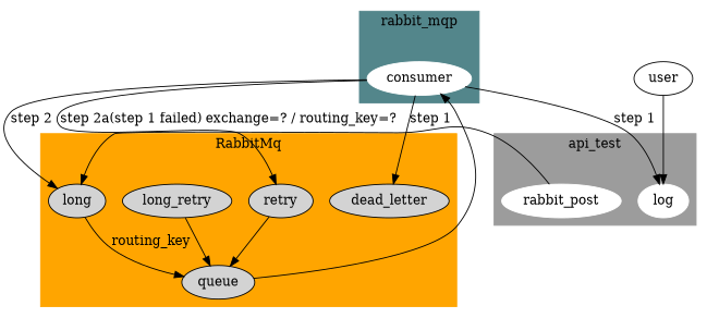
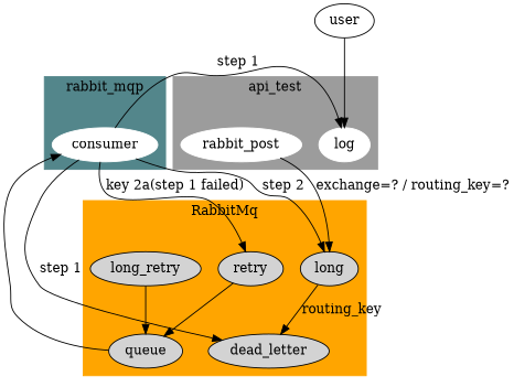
  digraph {
    node [style=filled]
    n1 [label=long]
    queue
    retry
    long_retry
    dead_letter
    log [color=white]
    rabbit_post [color=white]
    consumer [color=white fontcolor=black]
    user [style=""]
    subgraph cluster_1 {
      color=orange
      label=RabbitMq
      style=filled
      n1
      queue
      retry
      long_retry
      dead_letter
    }
    subgraph cluster_2 {
      color=gray61
      label=api_test
      style=filled
      log
      rabbit_post
    }
    subgraph cluster_3 {
      border=1
      color=cadetblue4
      label=rabbit_mqp
      style=filled
      consumer
    }
-   n1 -> queue [label=routing_key]
+   n1 -> dead_letter [label=routing_key]
    queue -> consumer
    retry -> queue
    long_retry -> queue
    rabbit_post -> n1 [label="exchange=? / routing_key=?"]
    consumer -> n1 [label="step 2"]
-   consumer -> retry [label="step 2a(step 1 failed)"]
+   consumer -> retry [label="key 2a(step 1 failed)"]
    consumer -> dead_letter [label="step 1"]
    consumer -> log [label="step 1"]
    user -> log
  }
